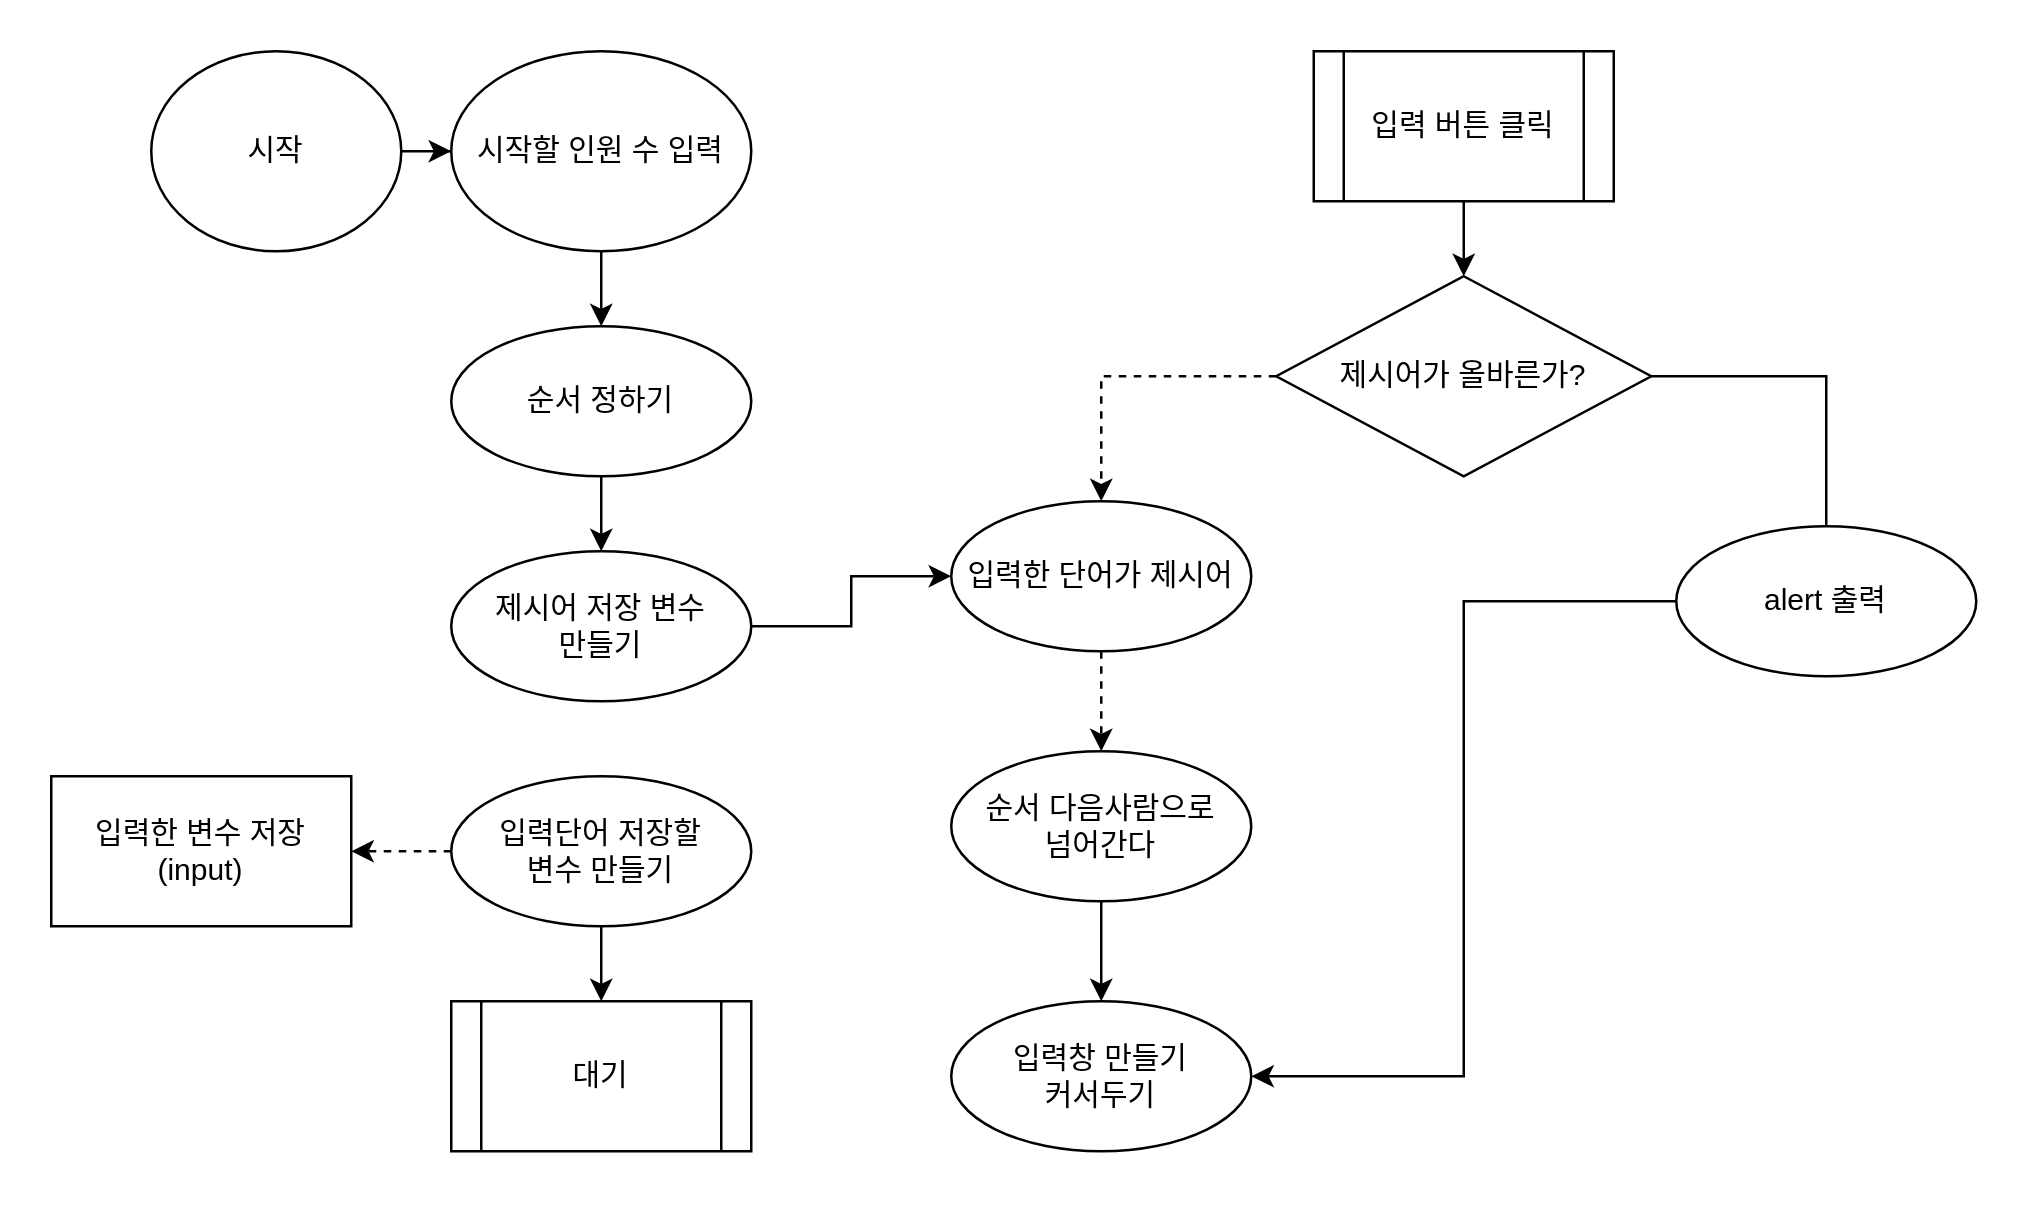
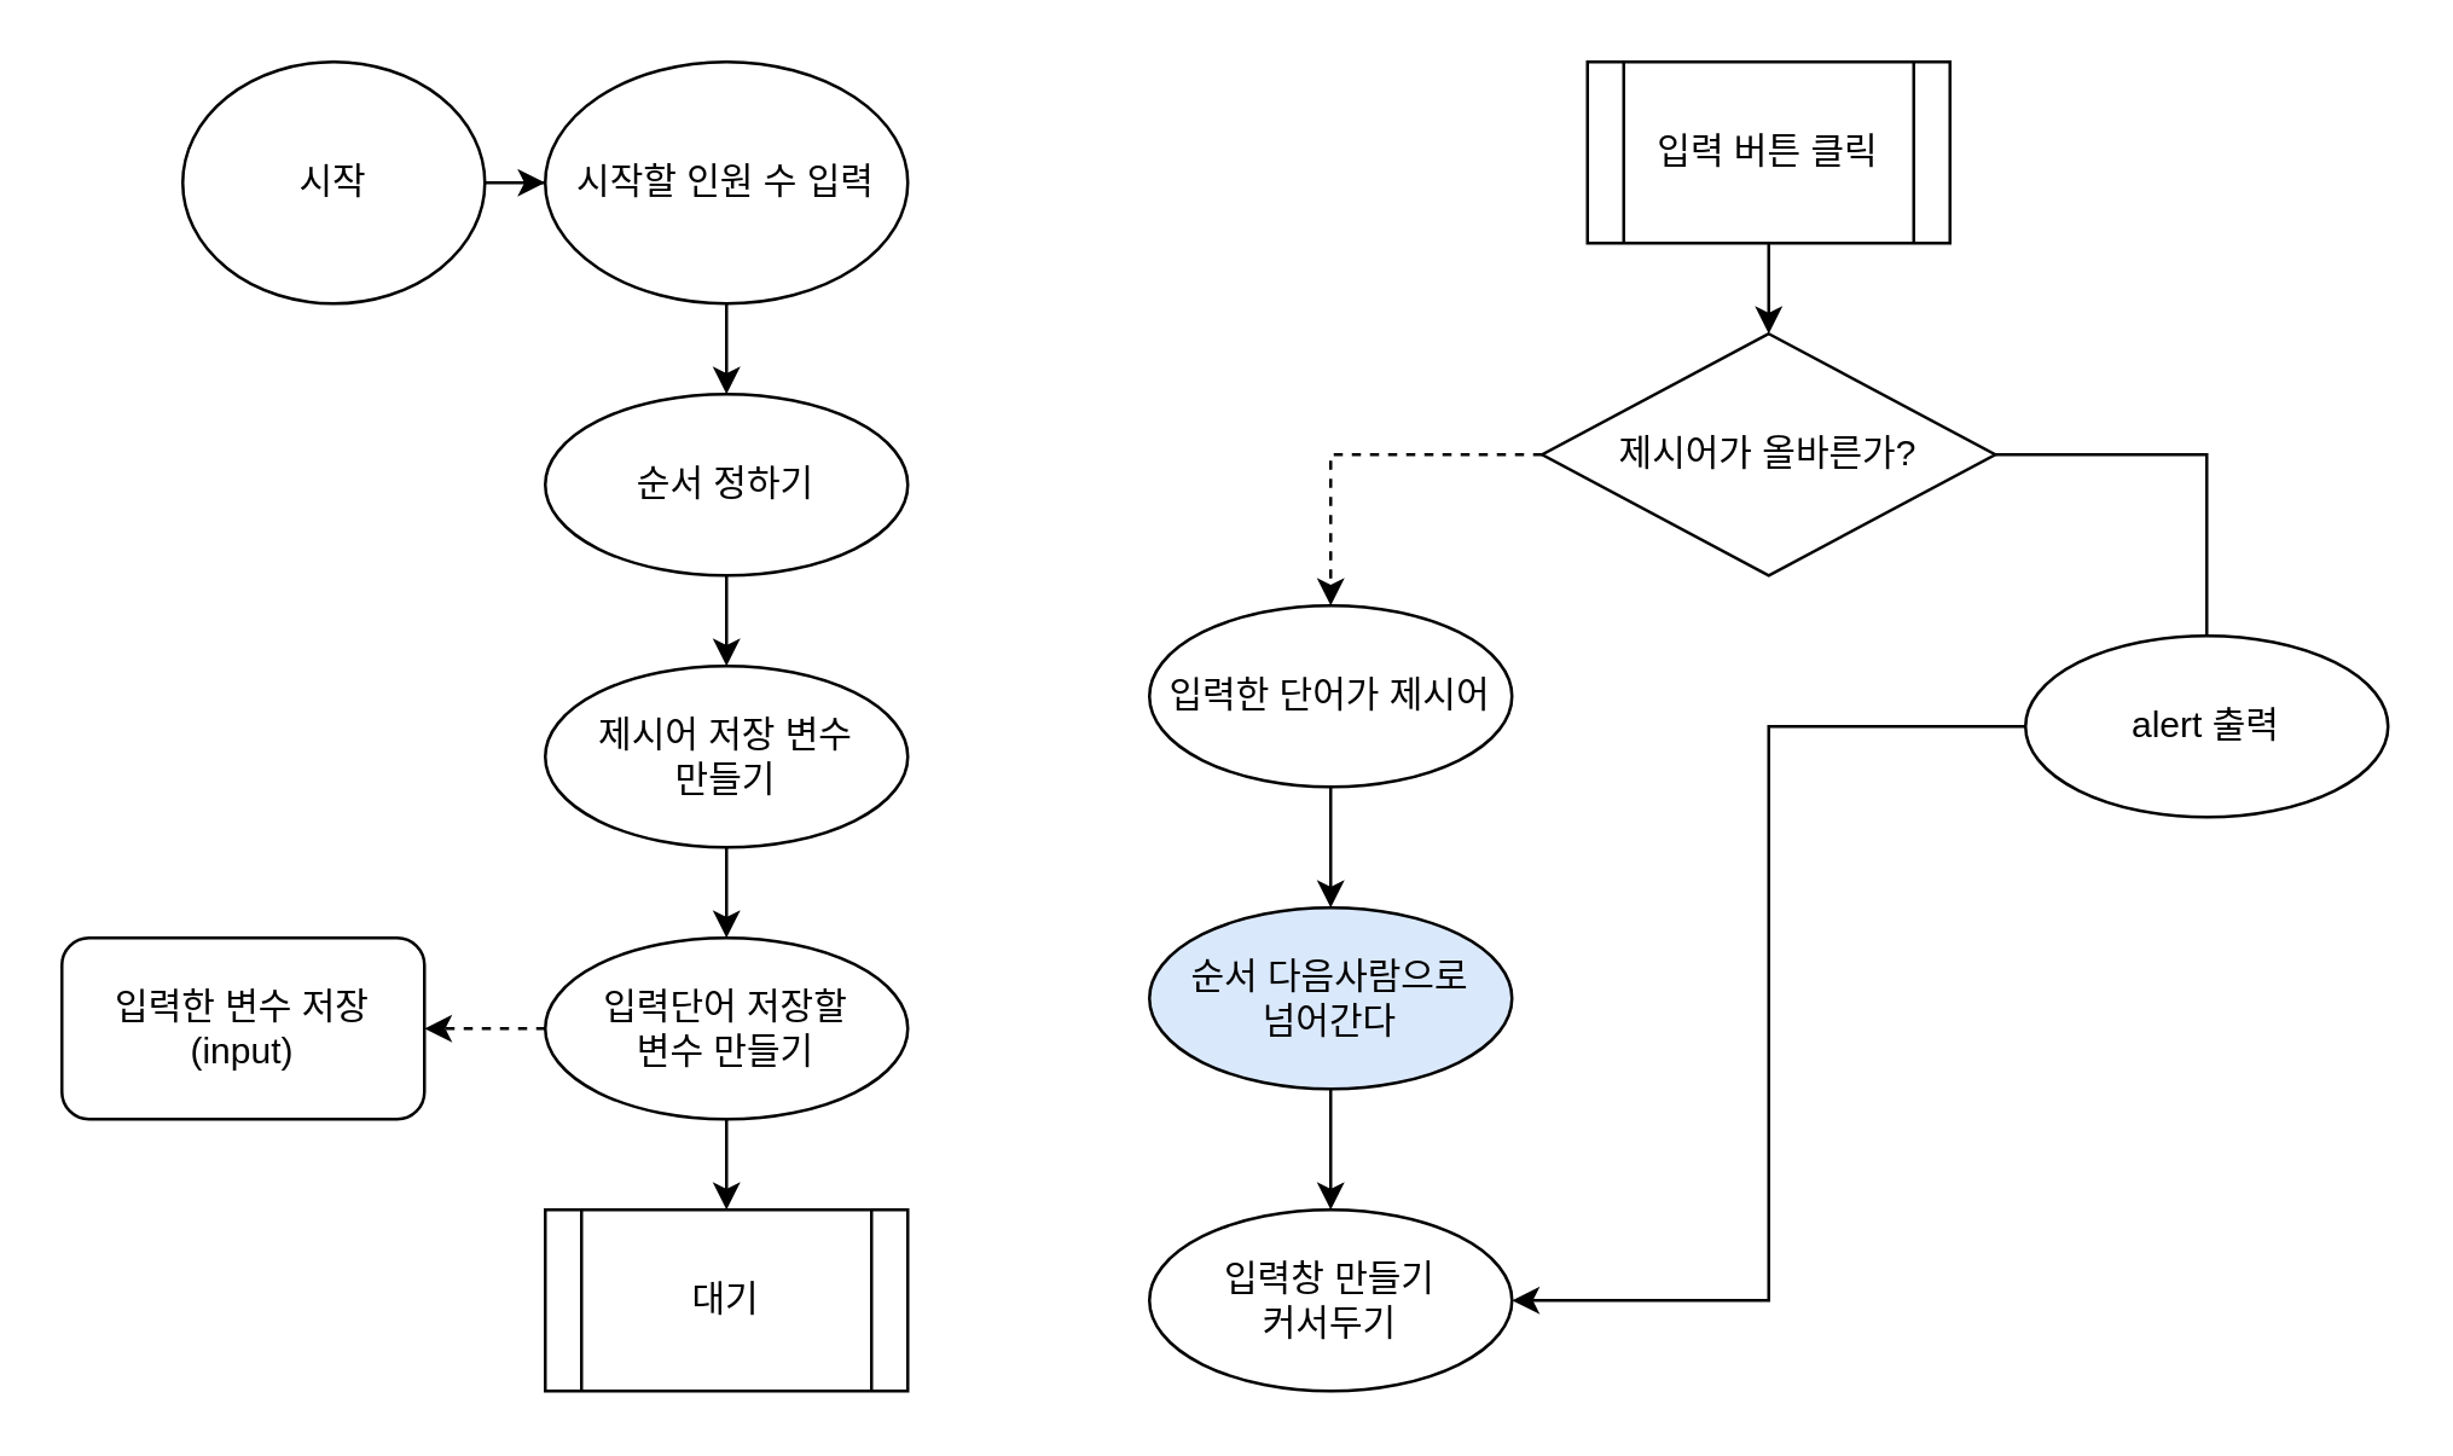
  <mxCell id="0" />
  <mxCell id="1" parent="0" />
  <mxCell id="2" value="" style="edgeStyle=orthogonalEdgeStyle;rounded=0;orthogonalLoop=1;jettySize=auto;html=1;" edge="1" parent="1" source="3" target="5"><mxGeometry relative="1" as="geometry" /></mxCell>
  <mxCell id="3" value="시작" style="ellipse;whiteSpace=wrap;html=1;aspect=fixed;" vertex="1" parent="1"><mxGeometry x="60" y="20" width="100" height="80" as="geometry" /></mxCell>
  <mxCell id="4" value="" style="edgeStyle=orthogonalEdgeStyle;rounded=0;orthogonalLoop=1;jettySize=auto;html=1;" edge="1" parent="1" source="5" target="7"><mxGeometry relative="1" as="geometry" /></mxCell>
  <mxCell id="5" value="시작할 인원 수 입력" style="ellipse;whiteSpace=wrap;html=1;" vertex="1" parent="1"><mxGeometry x="180" y="20" width="120" height="80" as="geometry" /></mxCell>
  <mxCell id="6" value="" style="edgeStyle=orthogonalEdgeStyle;rounded=0;orthogonalLoop=1;jettySize=auto;html=1;" edge="1" parent="1" source="7" target="9"><mxGeometry relative="1" as="geometry" /></mxCell>
  <mxCell id="7" value="순서 정하기" style="ellipse;whiteSpace=wrap;html=1;" vertex="1" parent="1"><mxGeometry x="180" y="130" width="120" height="60" as="geometry" /></mxCell>
- <mxCell id="8" value="" style="edgeStyle=orthogonalEdgeStyle;rounded=0;orthogonalLoop=1;jettySize=auto;html=1;" edge="1" parent="1" source="9" target="21"><mxGeometry relative="1" as="geometry" /></mxCell>
+ <mxCell id="8" value="" style="edgeStyle=orthogonalEdgeStyle;rounded=0;orthogonalLoop=1;jettySize=auto;html=1;" edge="1" parent="1" source="9" target="12"><mxGeometry relative="1" as="geometry" /></mxCell>
  <mxCell id="9" value="제시어 저장 변수&lt;br&gt;만들기" style="ellipse;whiteSpace=wrap;html=1;" vertex="1" parent="1"><mxGeometry x="180" y="220" width="120" height="60" as="geometry" /></mxCell>
  <mxCell id="10" value="" style="edgeStyle=orthogonalEdgeStyle;rounded=0;orthogonalLoop=1;jettySize=auto;html=1;dashed=1;" edge="1" parent="1" source="12" target="13"><mxGeometry relative="1" as="geometry" /></mxCell>
  <mxCell id="11" value="" style="edgeStyle=orthogonalEdgeStyle;rounded=0;orthogonalLoop=1;jettySize=auto;html=1;" edge="1" parent="1" source="12" target="16"><mxGeometry relative="1" as="geometry" /></mxCell>
  <mxCell id="12" value="입력단어 저장할&lt;br&gt;변수 만들기" style="ellipse;whiteSpace=wrap;html=1;" vertex="1" parent="1"><mxGeometry x="180" y="310" width="120" height="60" as="geometry" /></mxCell>
- <mxCell id="13" value="입력한 변수 저장&lt;br&gt;(input)" style="whiteSpace=wrap;html=1;" vertex="1" parent="1"><mxGeometry x="20" y="310" width="120" height="60" as="geometry" /></mxCell>
+ <mxCell id="13" value="입력한 변수 저장&lt;br&gt;(input)" style="whiteSpace=wrap;html=1;rounded=1;" vertex="1" parent="1"><mxGeometry x="20" y="310" width="120" height="60" as="geometry" /></mxCell>
  <mxCell id="14" value="" style="edgeStyle=orthogonalEdgeStyle;rounded=0;orthogonalLoop=1;jettySize=auto;html=1;" edge="1" parent="1" source="15" target="19"><mxGeometry relative="1" as="geometry" /></mxCell>
  <mxCell id="15" value="입력 버튼 클릭" style="shape=process;whiteSpace=wrap;html=1;backgroundOutline=1;" vertex="1" parent="1"><mxGeometry x="525" y="20" width="120" height="60" as="geometry" /></mxCell>
  <mxCell id="16" value="대기" style="shape=process;whiteSpace=wrap;html=1;backgroundOutline=1;" vertex="1" parent="1"><mxGeometry x="180" y="400" width="120" height="60" as="geometry" /></mxCell>
  <mxCell id="17" value="" style="edgeStyle=orthogonalEdgeStyle;rounded=0;orthogonalLoop=1;jettySize=auto;html=1;dashed=1;" edge="1" parent="1" source="19" target="21"><mxGeometry relative="1" as="geometry" /></mxCell>
  <mxCell id="18" value="" style="edgeStyle=orthogonalEdgeStyle;rounded=0;orthogonalLoop=1;jettySize=auto;html=1;endArrow=none;" edge="1" parent="1" source="19" target="26"><mxGeometry relative="1" as="geometry" /></mxCell>
  <mxCell id="19" value="제시어가 올바른가?" style="rhombus;whiteSpace=wrap;html=1;" vertex="1" parent="1"><mxGeometry x="510" y="110" width="150" height="80" as="geometry" /></mxCell>
- <mxCell id="20" value="" style="edgeStyle=orthogonalEdgeStyle;rounded=0;orthogonalLoop=1;jettySize=auto;html=1;dashed=1;" edge="1" parent="1" source="21" target="23"><mxGeometry relative="1" as="geometry" /></mxCell>
+ <mxCell id="20" value="" style="edgeStyle=orthogonalEdgeStyle;rounded=0;orthogonalLoop=1;jettySize=auto;html=1;" edge="1" parent="1" source="21" target="23"><mxGeometry relative="1" as="geometry" /></mxCell>
  <mxCell id="21" value="입력한 단어가 제시어" style="ellipse;whiteSpace=wrap;html=1;" vertex="1" parent="1"><mxGeometry x="380" y="200" width="120" height="60" as="geometry" /></mxCell>
  <mxCell id="22" value="" style="edgeStyle=orthogonalEdgeStyle;rounded=0;orthogonalLoop=1;jettySize=auto;html=1;" edge="1" parent="1" source="23" target="24"><mxGeometry relative="1" as="geometry" /></mxCell>
- <mxCell id="23" value="순서 다음사람으로&lt;br&gt;넘어간다" style="ellipse;whiteSpace=wrap;html=1;" vertex="1" parent="1"><mxGeometry x="380" y="300" width="120" height="60" as="geometry" /></mxCell>
+ <mxCell id="23" value="순서 다음사람으로&lt;br&gt;넘어간다" style="ellipse;whiteSpace=wrap;html=1;fillColor=#dae8fc;" vertex="1" parent="1"><mxGeometry x="380" y="300" width="120" height="60" as="geometry" /></mxCell>
  <mxCell id="24" value="입력창 만들기&lt;br&gt;커서두기" style="ellipse;whiteSpace=wrap;html=1;" vertex="1" parent="1"><mxGeometry x="380" y="400" width="120" height="60" as="geometry" /></mxCell>
  <mxCell id="25" style="edgeStyle=orthogonalEdgeStyle;rounded=0;orthogonalLoop=1;jettySize=auto;html=1;entryX=1;entryY=0.5;entryDx=0;entryDy=0;" edge="1" parent="1" source="26" target="24"><mxGeometry relative="1" as="geometry" /></mxCell>
  <mxCell id="26" value="alert 출력" style="ellipse;whiteSpace=wrap;html=1;" vertex="1" parent="1"><mxGeometry x="670" y="210" width="120" height="60" as="geometry" /></mxCell>
